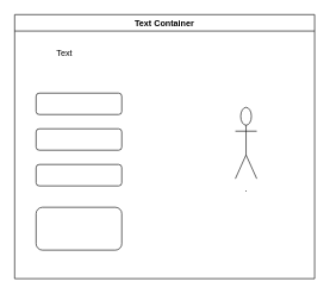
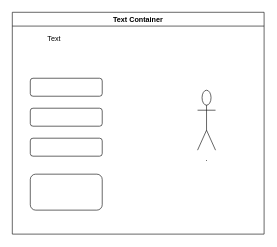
  <mxCell id="0" />
  <mxCell id="1" parent="0" />
  <mxCell id="2" value="Text Container" style="swimlane;" parent="1" vertex="1"><mxGeometry x="20" y="20" width="420" height="370" as="geometry" /></mxCell>
  <mxCell id="3" value="" style="rounded=1;whiteSpace=wrap;html=1;" parent="2" vertex="1"><mxGeometry x="30" y="110" width="120" height="30" as="geometry" /></mxCell>
  <mxCell id="4" value="" style="rounded=1;whiteSpace=wrap;html=1;" parent="2" vertex="1"><mxGeometry x="30" y="160" width="120" height="30" as="geometry" /></mxCell>
  <mxCell id="5" value="" style="rounded=1;whiteSpace=wrap;html=1;" parent="2" vertex="1"><mxGeometry x="30" y="210" width="120" height="30" as="geometry" /></mxCell>
  <mxCell id="6" value="" style="rounded=1;whiteSpace=wrap;html=1;" parent="2" vertex="1"><mxGeometry x="30" y="270" width="120" height="60" as="geometry" /></mxCell>
  <mxCell id="7" value=".&lt;br&gt;" style="shape=umlActor;verticalLabelPosition=bottom;verticalAlign=top;html=1;outlineConnect=0;" parent="2" vertex="1"><mxGeometry x="309" y="130" width="30" height="100" as="geometry" /></mxCell>
- <mxCell id="8" value="Text" style="text;html=1;strokeColor=none;fillColor=none;align=center;verticalAlign=middle;whiteSpace=wrap;rounded=0;" vertex="1" parent="2"><mxGeometry x="40" y="40" width="60" height="30" as="geometry" /></mxCell>
+ <mxCell id="8" value="Text" style="text;html=1;strokeColor=none;fillColor=none;align=center;verticalAlign=middle;whiteSpace=wrap;rounded=0;" vertex="1" parent="2"><mxGeometry x="40" y="30" width="60" height="30" as="geometry" /></mxCell>
